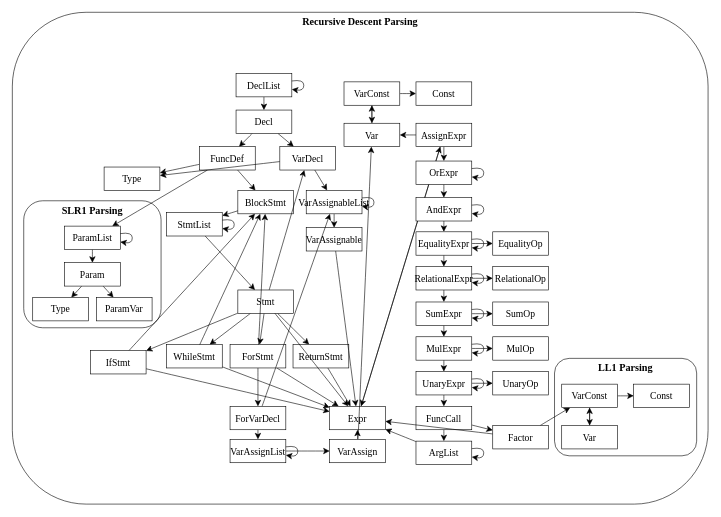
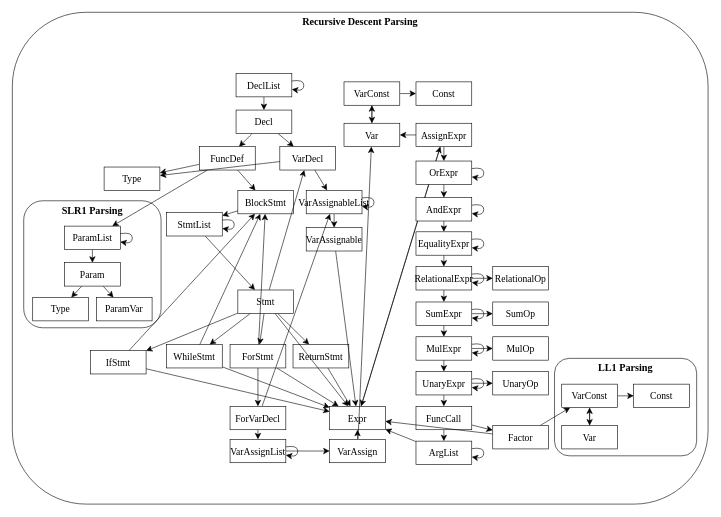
  <mxCell id="0" />
  <mxCell id="1" parent="0" />
  <mxCell id="2" value="Recursive Descent Parsing" style="rounded=1;whiteSpace=wrap;html=1;fillColor=none;fontFamily=Garamond;verticalAlign=top;fontSize=17;fontStyle=1" parent="1" vertex="1"><mxGeometry x="20" y="20" width="1160" height="820" as="geometry" /></mxCell>
  <mxCell id="3" value="SLR1 Parsing" style="rounded=1;whiteSpace=wrap;html=1;fillColor=none;fontFamily=Garamond;verticalAlign=top;fontSize=17;fontStyle=1" parent="1" vertex="1"><mxGeometry x="39" y="334.25" width="229" height="211.75" as="geometry" /></mxCell>
  <mxCell id="4" value="LL1 Parsing" style="rounded=1;whiteSpace=wrap;html=1;fillColor=none;fontFamily=Garamond;verticalAlign=top;fontSize=17;fontStyle=1" parent="1" vertex="1"><mxGeometry x="924" y="597" width="237" height="162.5" as="geometry" /></mxCell>
  <mxCell id="5" style="edgeStyle=none;curved=1;rounded=0;orthogonalLoop=1;jettySize=auto;html=1;fontSize=12;startSize=8;endSize=8;" parent="1" source="6" target="9" edge="1"><mxGeometry relative="1" as="geometry" /></mxCell>
  <mxCell id="6" value="DeclList" style="rounded=0;whiteSpace=wrap;html=1;fontFamily=Garamond;fontSize=16;" parent="1" vertex="1"><mxGeometry x="393" y="122" width="93" height="39" as="geometry" /></mxCell>
  <mxCell id="7" style="edgeStyle=none;curved=1;rounded=0;orthogonalLoop=1;jettySize=auto;html=1;fontSize=12;startSize=8;endSize=8;" parent="1" source="9" target="14" edge="1"><mxGeometry relative="1" as="geometry" /></mxCell>
  <mxCell id="8" style="edgeStyle=none;curved=1;rounded=0;orthogonalLoop=1;jettySize=auto;html=1;fontSize=12;startSize=8;endSize=8;" parent="1" source="9" target="17" edge="1"><mxGeometry relative="1" as="geometry" /></mxCell>
  <mxCell id="9" value="Decl" style="rounded=0;whiteSpace=wrap;html=1;fontFamily=Garamond;fontSize=16;" parent="1" vertex="1"><mxGeometry x="393" y="183" width="93" height="39" as="geometry" /></mxCell>
  <mxCell id="10" style="edgeStyle=none;curved=1;rounded=0;orthogonalLoop=1;jettySize=auto;html=1;fontSize=12;startSize=8;endSize=8;" parent="1" source="6" target="6" edge="1"><mxGeometry relative="1" as="geometry" /></mxCell>
  <mxCell id="11" style="edgeStyle=none;curved=1;rounded=0;orthogonalLoop=1;jettySize=auto;html=1;fontSize=12;startSize=8;endSize=8;" parent="1" source="14" target="18" edge="1"><mxGeometry relative="1" as="geometry" /></mxCell>
  <mxCell id="12" style="edgeStyle=none;curved=1;rounded=0;orthogonalLoop=1;jettySize=auto;html=1;fontSize=12;startSize=8;endSize=8;" parent="1" source="14" target="20" edge="1"><mxGeometry relative="1" as="geometry" /></mxCell>
  <mxCell id="13" style="edgeStyle=none;curved=1;rounded=0;orthogonalLoop=1;jettySize=auto;html=1;fontSize=12;startSize=8;endSize=8;" parent="1" source="14" target="22" edge="1"><mxGeometry relative="1" as="geometry" /></mxCell>
  <mxCell id="14" value="FuncDef" style="rounded=0;whiteSpace=wrap;html=1;fontFamily=Garamond;fontSize=16;" parent="1" vertex="1"><mxGeometry x="332" y="244" width="93" height="39" as="geometry" /></mxCell>
  <mxCell id="15" style="edgeStyle=none;curved=1;rounded=0;orthogonalLoop=1;jettySize=auto;html=1;fontSize=12;startSize=8;endSize=8;" parent="1" source="17" target="18" edge="1"><mxGeometry relative="1" as="geometry" /></mxCell>
  <mxCell id="16" style="edgeStyle=none;curved=1;rounded=0;orthogonalLoop=1;jettySize=auto;html=1;fontSize=12;startSize=8;endSize=8;" parent="1" source="17" target="30" edge="1"><mxGeometry relative="1" as="geometry" /></mxCell>
  <mxCell id="17" value="VarDecl" style="rounded=0;whiteSpace=wrap;html=1;fontFamily=Garamond;fontSize=16;" parent="1" vertex="1"><mxGeometry x="466" y="244" width="93" height="39" as="geometry" /></mxCell>
  <mxCell id="18" value="Type" style="rounded=0;whiteSpace=wrap;html=1;fontFamily=Garamond;fontSize=16;" parent="1" vertex="1"><mxGeometry x="173" y="278" width="93" height="39" as="geometry" /></mxCell>
  <mxCell id="19" style="edgeStyle=none;curved=1;rounded=0;orthogonalLoop=1;jettySize=auto;html=1;fontSize=12;startSize=8;endSize=8;" parent="1" source="20" target="25" edge="1"><mxGeometry relative="1" as="geometry" /></mxCell>
  <mxCell id="20" value="ParamList" style="rounded=0;whiteSpace=wrap;html=1;fontFamily=Garamond;fontSize=16;" parent="1" vertex="1"><mxGeometry x="107" y="376.5" width="93" height="39" as="geometry" /></mxCell>
  <mxCell id="21" style="edgeStyle=none;curved=1;rounded=0;orthogonalLoop=1;jettySize=auto;html=1;fontSize=12;startSize=8;endSize=8;" parent="1" source="106" target="37" edge="1"><mxGeometry relative="1" as="geometry" /></mxCell>
  <mxCell id="22" value="BlockStmt" style="rounded=0;whiteSpace=wrap;html=1;fontFamily=Garamond;fontSize=16;" parent="1" vertex="1"><mxGeometry x="396" y="317" width="93" height="39" as="geometry" /></mxCell>
  <mxCell id="23" style="edgeStyle=none;curved=1;rounded=0;orthogonalLoop=1;jettySize=auto;html=1;fontSize=12;startSize=8;endSize=8;" parent="1" source="25" target="28" edge="1"><mxGeometry relative="1" as="geometry" /></mxCell>
  <mxCell id="24" style="edgeStyle=none;curved=1;rounded=0;orthogonalLoop=1;jettySize=auto;html=1;fontSize=12;startSize=8;endSize=8;" parent="1" source="25" target="27" edge="1"><mxGeometry relative="1" as="geometry" /></mxCell>
  <mxCell id="25" value="Param" style="rounded=0;whiteSpace=wrap;html=1;fontFamily=Garamond;fontSize=16;" parent="1" vertex="1"><mxGeometry x="107" y="437.5" width="93" height="39" as="geometry" /></mxCell>
  <mxCell id="26" style="edgeStyle=none;curved=1;rounded=0;orthogonalLoop=1;jettySize=auto;html=1;fontSize=12;startSize=8;endSize=8;" parent="1" source="20" target="20" edge="1"><mxGeometry relative="1" as="geometry" /></mxCell>
  <mxCell id="27" value="ParamVar" style="rounded=0;whiteSpace=wrap;html=1;fontFamily=Garamond;fontSize=16;" parent="1" vertex="1"><mxGeometry x="160" y="495.5" width="93" height="39" as="geometry" /></mxCell>
  <mxCell id="28" value="Type" style="rounded=0;whiteSpace=wrap;html=1;fontFamily=Garamond;fontSize=16;" parent="1" vertex="1"><mxGeometry x="54" y="495.5" width="93" height="39" as="geometry" /></mxCell>
  <mxCell id="29" style="edgeStyle=none;curved=1;rounded=0;orthogonalLoop=1;jettySize=auto;html=1;fontSize=12;startSize=8;endSize=8;" parent="1" source="30" target="31" edge="1"><mxGeometry relative="1" as="geometry" /></mxCell>
  <mxCell id="30" value="VarAssignableList" style="rounded=0;whiteSpace=wrap;html=1;fontFamily=Garamond;fontSize=16;" parent="1" vertex="1"><mxGeometry x="510" y="317" width="93" height="39" as="geometry" /></mxCell>
  <mxCell id="31" value="VarAssignable" style="rounded=0;whiteSpace=wrap;html=1;fontFamily=Garamond;fontSize=16;" parent="1" vertex="1"><mxGeometry x="510" y="379" width="93" height="39" as="geometry" /></mxCell>
  <mxCell id="32" style="edgeStyle=none;curved=1;rounded=0;orthogonalLoop=1;jettySize=auto;html=1;fontSize=12;startSize=8;endSize=8;" parent="1" source="30" target="30" edge="1"><mxGeometry relative="1" as="geometry" /></mxCell>
  <mxCell id="33" style="edgeStyle=none;curved=1;rounded=0;orthogonalLoop=1;jettySize=auto;html=1;fontSize=12;startSize=8;endSize=8;" parent="1" source="37" target="40" edge="1"><mxGeometry relative="1" as="geometry" /></mxCell>
  <mxCell id="34" style="edgeStyle=none;curved=1;rounded=0;orthogonalLoop=1;jettySize=auto;html=1;fontSize=12;startSize=8;endSize=8;" parent="1" source="37" target="42" edge="1"><mxGeometry relative="1" as="geometry" /></mxCell>
  <mxCell id="35" style="edgeStyle=none;curved=1;rounded=0;orthogonalLoop=1;jettySize=auto;html=1;fontSize=12;startSize=8;endSize=8;" parent="1" source="37" target="45" edge="1"><mxGeometry relative="1" as="geometry" /></mxCell>
  <mxCell id="36" style="edgeStyle=none;curved=1;rounded=0;orthogonalLoop=1;jettySize=auto;html=1;fontSize=12;startSize=8;endSize=8;" parent="1" source="37" target="47" edge="1"><mxGeometry relative="1" as="geometry" /></mxCell>
  <mxCell id="37" value="Stmt" style="rounded=0;whiteSpace=wrap;html=1;fontFamily=Garamond;fontSize=16;" parent="1" vertex="1"><mxGeometry x="396" y="483" width="93" height="39" as="geometry" /></mxCell>
  <mxCell id="38" style="edgeStyle=none;curved=1;rounded=0;orthogonalLoop=1;jettySize=auto;html=1;fontSize=12;startSize=8;endSize=8;" parent="1" source="40" target="22" edge="1"><mxGeometry relative="1" as="geometry" /></mxCell>
  <mxCell id="39" style="edgeStyle=none;curved=1;rounded=0;orthogonalLoop=1;jettySize=auto;html=1;fontSize=12;startSize=8;endSize=8;" parent="1" source="40" target="49" edge="1"><mxGeometry relative="1" as="geometry" /></mxCell>
  <mxCell id="40" value="IfStmt" style="rounded=0;whiteSpace=wrap;html=1;fontFamily=Garamond;fontSize=16;" parent="1" vertex="1"><mxGeometry x="150" y="584" width="93" height="39" as="geometry" /></mxCell>
  <mxCell id="41" style="edgeStyle=none;curved=1;rounded=0;orthogonalLoop=1;jettySize=auto;html=1;fontSize=12;startSize=8;endSize=8;" parent="1" source="42" target="49" edge="1"><mxGeometry relative="1" as="geometry" /></mxCell>
  <mxCell id="42" value="WhileStmt" style="rounded=0;whiteSpace=wrap;html=1;fontFamily=Garamond;fontSize=16;" parent="1" vertex="1"><mxGeometry x="277" y="574" width="93" height="39" as="geometry" /></mxCell>
  <mxCell id="43" style="edgeStyle=none;curved=1;rounded=0;orthogonalLoop=1;jettySize=auto;html=1;fontSize=12;startSize=8;endSize=8;" parent="1" source="45" target="52" edge="1"><mxGeometry relative="1" as="geometry" /></mxCell>
  <mxCell id="44" style="edgeStyle=none;curved=1;rounded=0;orthogonalLoop=1;jettySize=auto;html=1;fontSize=12;startSize=8;endSize=8;" parent="1" source="45" target="49" edge="1"><mxGeometry relative="1" as="geometry" /></mxCell>
  <mxCell id="45" value="ForStmt" style="rounded=0;whiteSpace=wrap;html=1;fontFamily=Garamond;fontSize=16;" parent="1" vertex="1"><mxGeometry x="383" y="574" width="93" height="39" as="geometry" /></mxCell>
  <mxCell id="46" style="edgeStyle=none;curved=1;rounded=0;orthogonalLoop=1;jettySize=auto;html=1;fontSize=12;startSize=8;endSize=8;" parent="1" source="47" target="49" edge="1"><mxGeometry relative="1" as="geometry" /></mxCell>
  <mxCell id="47" value="ReturnStmt" style="rounded=0;whiteSpace=wrap;html=1;fontFamily=Garamond;fontSize=16;" parent="1" vertex="1"><mxGeometry x="488" y="574" width="93" height="39" as="geometry" /></mxCell>
  <mxCell id="48" style="edgeStyle=none;curved=1;rounded=0;orthogonalLoop=1;jettySize=auto;html=1;fontSize=12;startSize=8;endSize=8;" parent="1" source="49" target="56" edge="1"><mxGeometry relative="1" as="geometry" /></mxCell>
  <mxCell id="49" value="Expr" style="rounded=0;whiteSpace=wrap;html=1;fontFamily=Garamond;fontSize=16;" parent="1" vertex="1"><mxGeometry x="549" y="677" width="93" height="39" as="geometry" /></mxCell>
  <mxCell id="50" style="edgeStyle=none;curved=1;rounded=0;orthogonalLoop=1;jettySize=auto;html=1;fontSize=12;startSize=8;endSize=8;" parent="1" source="52" target="30" edge="1"><mxGeometry relative="1" as="geometry" /></mxCell>
  <mxCell id="51" style="edgeStyle=none;curved=1;rounded=0;orthogonalLoop=1;jettySize=auto;html=1;fontSize=12;startSize=8;endSize=8;" parent="1" source="52" target="95" edge="1"><mxGeometry relative="1" as="geometry" /></mxCell>
  <mxCell id="52" value="ForVarDecl" style="rounded=0;whiteSpace=wrap;html=1;fontFamily=Garamond;fontSize=16;" parent="1" vertex="1"><mxGeometry x="383" y="677" width="93" height="39" as="geometry" /></mxCell>
  <mxCell id="53" style="edgeStyle=none;curved=1;rounded=0;orthogonalLoop=1;jettySize=auto;html=1;fontSize=12;startSize=8;endSize=8;" parent="1" source="56" target="49" edge="1"><mxGeometry relative="1" as="geometry" /></mxCell>
  <mxCell id="54" style="edgeStyle=none;curved=1;rounded=0;orthogonalLoop=1;jettySize=auto;html=1;fontSize=12;startSize=8;endSize=8;" parent="1" source="56" target="58" edge="1"><mxGeometry relative="1" as="geometry" /></mxCell>
  <mxCell id="55" style="edgeStyle=none;curved=1;rounded=0;orthogonalLoop=1;jettySize=auto;html=1;fontSize=12;startSize=8;endSize=8;" parent="1" source="56" target="93" edge="1"><mxGeometry relative="1" as="geometry" /></mxCell>
  <mxCell id="56" value="AssignExpr" style="rounded=0;whiteSpace=wrap;html=1;fontFamily=Garamond;fontSize=16;" parent="1" vertex="1"><mxGeometry x="693" y="205" width="93" height="39" as="geometry" /></mxCell>
  <mxCell id="57" style="edgeStyle=none;curved=1;rounded=0;orthogonalLoop=1;jettySize=auto;html=1;fontSize=12;startSize=8;endSize=8;" parent="1" source="58" target="61" edge="1"><mxGeometry relative="1" as="geometry" /></mxCell>
  <mxCell id="58" value="OrExpr" style="rounded=0;whiteSpace=wrap;html=1;fontFamily=Garamond;fontSize=16;" parent="1" vertex="1"><mxGeometry x="693" y="268" width="93" height="39" as="geometry" /></mxCell>
  <mxCell id="59" style="edgeStyle=none;curved=1;rounded=0;orthogonalLoop=1;jettySize=auto;html=1;fontSize=12;startSize=8;endSize=8;" parent="1" source="58" target="58" edge="1"><mxGeometry relative="1" as="geometry" /></mxCell>
  <mxCell id="60" style="edgeStyle=none;curved=1;rounded=0;orthogonalLoop=1;jettySize=auto;html=1;fontSize=12;startSize=8;endSize=8;" parent="1" source="61" target="65" edge="1"><mxGeometry relative="1" as="geometry" /></mxCell>
  <mxCell id="61" value="AndExpr" style="rounded=0;whiteSpace=wrap;html=1;fontFamily=Garamond;fontSize=16;" parent="1" vertex="1"><mxGeometry x="693" y="329" width="93" height="39" as="geometry" /></mxCell>
  <mxCell id="62" style="edgeStyle=none;curved=1;rounded=0;orthogonalLoop=1;jettySize=auto;html=1;fontSize=12;startSize=8;endSize=8;" parent="1" source="61" target="61" edge="1"><mxGeometry relative="1" as="geometry" /></mxCell>
  <mxCell id="63" style="edgeStyle=none;curved=1;rounded=0;orthogonalLoop=1;jettySize=auto;html=1;fontSize=12;startSize=8;endSize=8;" parent="1" source="65" target="69" edge="1"><mxGeometry relative="1" as="geometry" /></mxCell>
- <mxCell id="64" style="edgeStyle=none;curved=1;rounded=0;orthogonalLoop=1;jettySize=auto;html=1;fontSize=12;startSize=8;endSize=8;" edge="1" parent="1" source="65" target="116"><mxGeometry relative="1" as="geometry" /></mxCell>
  <mxCell id="65" value="EqualityExpr" style="rounded=0;whiteSpace=wrap;html=1;fontFamily=Garamond;fontSize=16;" parent="1" vertex="1"><mxGeometry x="693" y="386" width="93" height="39" as="geometry" /></mxCell>
  <mxCell id="66" style="edgeStyle=none;curved=1;rounded=0;orthogonalLoop=1;jettySize=auto;html=1;fontSize=12;startSize=8;endSize=8;" parent="1" source="65" target="65" edge="1"><mxGeometry relative="1" as="geometry" /></mxCell>
  <mxCell id="67" style="edgeStyle=none;curved=1;rounded=0;orthogonalLoop=1;jettySize=auto;html=1;fontSize=12;startSize=8;endSize=8;" parent="1" source="69" target="73" edge="1"><mxGeometry relative="1" as="geometry" /></mxCell>
  <mxCell id="68" style="edgeStyle=none;curved=1;rounded=0;orthogonalLoop=1;jettySize=auto;html=1;fontSize=12;startSize=8;endSize=8;" edge="1" parent="1" source="69" target="115"><mxGeometry relative="1" as="geometry" /></mxCell>
  <mxCell id="69" value="RelationalExpr" style="rounded=0;whiteSpace=wrap;html=1;fontFamily=Garamond;fontSize=16;" parent="1" vertex="1"><mxGeometry x="693" y="444" width="93" height="39" as="geometry" /></mxCell>
  <mxCell id="70" style="edgeStyle=none;curved=1;rounded=0;orthogonalLoop=1;jettySize=auto;html=1;fontSize=12;startSize=8;endSize=8;" parent="1" source="69" target="69" edge="1"><mxGeometry relative="1" as="geometry" /></mxCell>
  <mxCell id="71" style="edgeStyle=none;curved=1;rounded=0;orthogonalLoop=1;jettySize=auto;html=1;fontSize=12;startSize=8;endSize=8;" parent="1" source="73" target="77" edge="1"><mxGeometry relative="1" as="geometry" /></mxCell>
  <mxCell id="72" style="edgeStyle=none;curved=1;rounded=0;orthogonalLoop=1;jettySize=auto;html=1;fontSize=12;startSize=8;endSize=8;" edge="1" parent="1" source="73" target="114"><mxGeometry relative="1" as="geometry" /></mxCell>
  <mxCell id="73" value="SumExpr" style="rounded=0;whiteSpace=wrap;html=1;fontFamily=Garamond;fontSize=16;" parent="1" vertex="1"><mxGeometry x="693" y="503" width="93" height="39" as="geometry" /></mxCell>
  <mxCell id="74" style="edgeStyle=none;curved=1;rounded=0;orthogonalLoop=1;jettySize=auto;html=1;fontSize=12;startSize=8;endSize=8;" parent="1" source="73" target="73" edge="1"><mxGeometry relative="1" as="geometry" /></mxCell>
  <mxCell id="75" style="edgeStyle=none;curved=1;rounded=0;orthogonalLoop=1;jettySize=auto;html=1;fontSize=12;startSize=8;endSize=8;" parent="1" source="77" target="81" edge="1"><mxGeometry relative="1" as="geometry" /></mxCell>
  <mxCell id="76" style="edgeStyle=none;curved=1;rounded=0;orthogonalLoop=1;jettySize=auto;html=1;fontSize=12;startSize=8;endSize=8;" edge="1" parent="1" source="77" target="113"><mxGeometry relative="1" as="geometry" /></mxCell>
  <mxCell id="77" value="MulExpr" style="rounded=0;whiteSpace=wrap;html=1;fontFamily=Garamond;fontSize=16;" parent="1" vertex="1"><mxGeometry x="693" y="561" width="93" height="39" as="geometry" /></mxCell>
  <mxCell id="78" style="edgeStyle=none;curved=1;rounded=0;orthogonalLoop=1;jettySize=auto;html=1;fontSize=12;startSize=8;endSize=8;" parent="1" source="77" target="77" edge="1"><mxGeometry relative="1" as="geometry" /></mxCell>
  <mxCell id="79" style="edgeStyle=none;curved=1;rounded=0;orthogonalLoop=1;jettySize=auto;html=1;fontSize=12;startSize=8;endSize=8;" parent="1" source="81" target="85" edge="1"><mxGeometry relative="1" as="geometry" /></mxCell>
  <mxCell id="80" style="edgeStyle=none;curved=1;rounded=0;orthogonalLoop=1;jettySize=auto;html=1;fontSize=12;startSize=8;endSize=8;" edge="1" parent="1" source="81" target="112"><mxGeometry relative="1" as="geometry" /></mxCell>
  <mxCell id="81" value="UnaryExpr" style="rounded=0;whiteSpace=wrap;html=1;fontFamily=Garamond;fontSize=16;" parent="1" vertex="1"><mxGeometry x="693" y="619" width="93" height="39" as="geometry" /></mxCell>
  <mxCell id="82" style="edgeStyle=none;curved=1;rounded=0;orthogonalLoop=1;jettySize=auto;html=1;fontSize=12;startSize=8;endSize=8;" parent="1" source="81" target="81" edge="1"><mxGeometry relative="1" as="geometry" /></mxCell>
  <mxCell id="83" style="edgeStyle=none;curved=1;rounded=0;orthogonalLoop=1;jettySize=auto;html=1;fontSize=12;startSize=8;endSize=8;" parent="1" source="85" target="87" edge="1"><mxGeometry relative="1" as="geometry" /></mxCell>
  <mxCell id="84" style="edgeStyle=none;curved=1;rounded=0;orthogonalLoop=1;jettySize=auto;html=1;fontSize=12;startSize=8;endSize=8;" parent="1" source="85" target="91" edge="1"><mxGeometry relative="1" as="geometry" /></mxCell>
  <mxCell id="85" value="FuncCall" style="rounded=0;whiteSpace=wrap;html=1;fontFamily=Garamond;fontSize=16;" parent="1" vertex="1"><mxGeometry x="693" y="677" width="93" height="39" as="geometry" /></mxCell>
  <mxCell id="86" style="edgeStyle=none;curved=1;rounded=0;orthogonalLoop=1;jettySize=auto;html=1;fontSize=12;startSize=8;endSize=8;" parent="1" source="87" target="49" edge="1"><mxGeometry relative="1" as="geometry" /></mxCell>
  <mxCell id="87" value="ArgList" style="rounded=0;whiteSpace=wrap;html=1;fontFamily=Garamond;fontSize=16;" parent="1" vertex="1"><mxGeometry x="693" y="735" width="93" height="39" as="geometry" /></mxCell>
  <mxCell id="88" style="edgeStyle=none;curved=1;rounded=0;orthogonalLoop=1;jettySize=auto;html=1;fontSize=12;startSize=8;endSize=8;" parent="1" source="87" target="87" edge="1"><mxGeometry relative="1" as="geometry" /></mxCell>
  <mxCell id="89" style="edgeStyle=none;curved=1;rounded=0;orthogonalLoop=1;jettySize=auto;html=1;fontSize=12;startSize=8;endSize=8;" parent="1" source="91" target="49" edge="1"><mxGeometry relative="1" as="geometry" /></mxCell>
  <mxCell id="90" style="edgeStyle=none;curved=1;rounded=0;orthogonalLoop=1;jettySize=auto;html=1;fontSize=12;startSize=8;endSize=8;" parent="1" source="91" target="121" edge="1"><mxGeometry relative="1" as="geometry"><mxPoint x="935" y="729.092" as="targetPoint" /></mxGeometry></mxCell>
  <mxCell id="91" value="Factor" style="rounded=0;whiteSpace=wrap;html=1;fontFamily=Garamond;fontSize=16;" parent="1" vertex="1"><mxGeometry x="821" y="709" width="93" height="39" as="geometry" /></mxCell>
  <mxCell id="92" style="edgeStyle=none;curved=1;rounded=0;orthogonalLoop=1;jettySize=auto;html=1;fontSize=12;startSize=8;endSize=8;" parent="1" source="93" target="101" edge="1"><mxGeometry relative="1" as="geometry" /></mxCell>
  <mxCell id="93" value="Var" style="rounded=0;whiteSpace=wrap;html=1;fontFamily=Garamond;fontSize=16;" parent="1" vertex="1"><mxGeometry x="573" y="205" width="93" height="39" as="geometry" /></mxCell>
  <mxCell id="94" style="edgeStyle=none;curved=1;rounded=0;orthogonalLoop=1;jettySize=auto;html=1;fontSize=12;startSize=8;endSize=8;" parent="1" source="95" target="98" edge="1"><mxGeometry relative="1" as="geometry" /></mxCell>
  <mxCell id="95" value="VarAssignList" style="rounded=0;whiteSpace=wrap;html=1;fontFamily=Garamond;fontSize=16;" parent="1" vertex="1"><mxGeometry x="383" y="732" width="93" height="39" as="geometry" /></mxCell>
  <mxCell id="96" style="edgeStyle=none;curved=1;rounded=0;orthogonalLoop=1;jettySize=auto;html=1;fontSize=12;startSize=8;endSize=8;" edge="1" parent="1" source="98" target="49"><mxGeometry relative="1" as="geometry" /></mxCell>
  <mxCell id="97" style="edgeStyle=none;curved=1;rounded=0;orthogonalLoop=1;jettySize=auto;html=1;fontSize=12;startSize=8;endSize=8;" edge="1" parent="1" source="98" target="93"><mxGeometry relative="1" as="geometry" /></mxCell>
  <mxCell id="98" value="VarAssign" style="rounded=0;whiteSpace=wrap;html=1;fontFamily=Garamond;fontSize=16;" parent="1" vertex="1"><mxGeometry x="549" y="732" width="93" height="39" as="geometry" /></mxCell>
  <mxCell id="99" style="edgeStyle=none;curved=1;rounded=0;orthogonalLoop=1;jettySize=auto;html=1;fontSize=12;startSize=8;endSize=8;" parent="1" source="101" target="93" edge="1"><mxGeometry relative="1" as="geometry" /></mxCell>
  <mxCell id="100" style="edgeStyle=none;curved=1;rounded=0;orthogonalLoop=1;jettySize=auto;html=1;fontSize=12;startSize=8;endSize=8;" parent="1" source="101" target="102" edge="1"><mxGeometry relative="1" as="geometry" /></mxCell>
  <mxCell id="101" value="VarConst" style="rounded=0;whiteSpace=wrap;html=1;fontFamily=Garamond;fontSize=16;" parent="1" vertex="1"><mxGeometry x="573" y="136" width="93" height="39" as="geometry" /></mxCell>
  <mxCell id="102" value="Const" style="rounded=0;whiteSpace=wrap;html=1;fontFamily=Garamond;fontSize=16;" parent="1" vertex="1"><mxGeometry x="693" y="136" width="93" height="39" as="geometry" /></mxCell>
  <mxCell id="103" style="edgeStyle=none;curved=1;rounded=0;orthogonalLoop=1;jettySize=auto;html=1;fontSize=12;startSize=8;endSize=8;" parent="1" source="31" target="49" edge="1"><mxGeometry relative="1" as="geometry"><mxPoint x="584" y="470" as="targetPoint" /></mxGeometry></mxCell>
  <mxCell id="104" style="edgeStyle=none;curved=1;rounded=0;orthogonalLoop=1;jettySize=auto;html=1;fontSize=12;startSize=8;endSize=8;" parent="1" source="37" target="49" edge="1"><mxGeometry relative="1" as="geometry" /></mxCell>
  <mxCell id="105" value="" style="edgeStyle=none;curved=1;rounded=0;orthogonalLoop=1;jettySize=auto;html=1;fontSize=12;startSize=8;endSize=8;" edge="1" parent="1" source="22" target="106"><mxGeometry relative="1" as="geometry"><mxPoint x="443" y="356" as="sourcePoint" /><mxPoint x="443" y="483" as="targetPoint" /></mxGeometry></mxCell>
  <mxCell id="106" value="StmtList" style="rounded=0;whiteSpace=wrap;html=1;fontFamily=Garamond;fontSize=16;" vertex="1" parent="1"><mxGeometry x="277" y="354" width="93" height="39" as="geometry" /></mxCell>
  <mxCell id="107" style="edgeStyle=none;curved=1;rounded=0;orthogonalLoop=1;jettySize=auto;html=1;fontSize=12;startSize=8;endSize=8;" parent="1" source="37" target="17" edge="1"><mxGeometry relative="1" as="geometry" /></mxCell>
  <mxCell id="108" style="edgeStyle=none;curved=1;rounded=0;orthogonalLoop=1;jettySize=auto;html=1;fontSize=12;startSize=8;endSize=8;" parent="1" source="42" target="22" edge="1"><mxGeometry relative="1" as="geometry" /></mxCell>
  <mxCell id="109" style="edgeStyle=none;curved=1;rounded=0;orthogonalLoop=1;jettySize=auto;html=1;fontSize=12;startSize=8;endSize=8;" parent="1" source="45" target="22" edge="1"><mxGeometry relative="1" as="geometry" /></mxCell>
  <mxCell id="110" style="edgeStyle=none;curved=1;rounded=0;orthogonalLoop=1;jettySize=auto;html=1;fontSize=12;startSize=8;endSize=8;" edge="1" parent="1" source="106" target="106"><mxGeometry relative="1" as="geometry" /></mxCell>
  <mxCell id="111" style="edgeStyle=none;curved=1;rounded=0;orthogonalLoop=1;jettySize=auto;html=1;fontSize=12;startSize=8;endSize=8;" edge="1" parent="1" source="95" target="95"><mxGeometry relative="1" as="geometry" /></mxCell>
  <mxCell id="112" value="UnaryOp" style="rounded=0;whiteSpace=wrap;html=1;fontFamily=Garamond;fontSize=16;" vertex="1" parent="1"><mxGeometry x="821" y="619" width="93" height="39" as="geometry" /></mxCell>
  <mxCell id="113" value="MulOp" style="rounded=0;whiteSpace=wrap;html=1;fontFamily=Garamond;fontSize=16;" vertex="1" parent="1"><mxGeometry x="821" y="561" width="93" height="39" as="geometry" /></mxCell>
  <mxCell id="114" value="SumOp" style="rounded=0;whiteSpace=wrap;html=1;fontFamily=Garamond;fontSize=16;" vertex="1" parent="1"><mxGeometry x="821" y="503" width="93" height="39" as="geometry" /></mxCell>
  <mxCell id="115" value="RelationalOp" style="rounded=0;whiteSpace=wrap;html=1;fontFamily=Garamond;fontSize=16;" vertex="1" parent="1"><mxGeometry x="821" y="444" width="93" height="39" as="geometry" /></mxCell>
- <mxCell id="116" value="EqualityOp" style="rounded=0;whiteSpace=wrap;html=1;fontFamily=Garamond;fontSize=16;" vertex="1" parent="1"><mxGeometry x="821" y="386" width="93" height="39" as="geometry" /></mxCell>
  <mxCell id="117" style="edgeStyle=none;curved=1;rounded=0;orthogonalLoop=1;jettySize=auto;html=1;fontSize=12;startSize=8;endSize=8;" edge="1" parent="1" source="118" target="121"><mxGeometry relative="1" as="geometry" /></mxCell>
  <mxCell id="118" value="Var" style="rounded=0;whiteSpace=wrap;html=1;fontFamily=Garamond;fontSize=16;" vertex="1" parent="1"><mxGeometry x="936" y="709" width="93" height="39" as="geometry" /></mxCell>
  <mxCell id="119" style="edgeStyle=none;curved=1;rounded=0;orthogonalLoop=1;jettySize=auto;html=1;fontSize=12;startSize=8;endSize=8;" edge="1" parent="1" source="121" target="118"><mxGeometry relative="1" as="geometry" /></mxCell>
  <mxCell id="120" style="edgeStyle=none;curved=1;rounded=0;orthogonalLoop=1;jettySize=auto;html=1;fontSize=12;startSize=8;endSize=8;" edge="1" parent="1" source="121" target="122"><mxGeometry relative="1" as="geometry" /></mxCell>
  <mxCell id="121" value="VarConst" style="rounded=0;whiteSpace=wrap;html=1;fontFamily=Garamond;fontSize=16;" vertex="1" parent="1"><mxGeometry x="936" y="640" width="93" height="39" as="geometry" /></mxCell>
  <mxCell id="122" value="Const" style="rounded=0;whiteSpace=wrap;html=1;fontFamily=Garamond;fontSize=16;" vertex="1" parent="1"><mxGeometry x="1056" y="640" width="93" height="39" as="geometry" /></mxCell>
